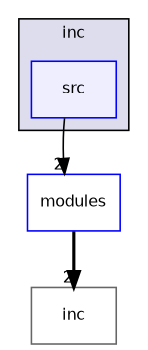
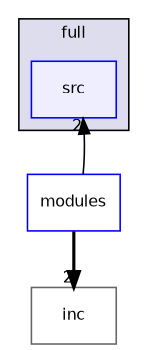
  digraph {
    compound=true
    node [color=blue fontname=Helvetica fontsize=10 shape=box style=filled]
    edge [headlabel=2 labeldistance=1.5 labelfontname=Helvetica labelfontsize=10]
    n1 [fillcolor="#eeeeff" label=src pencolor=black]
    n2 [fillcolor=white label=modules]
    n3 [color=gray40 label=inc style=""]
    subgraph cluster_1 {
      bgcolor="#ddddee"
      fontname=Helvetica
      fontsize=10
-     label=inc
+     label=full
      pencolor=black
      n1
    }
-   n1 -> n2 [style=solid]
+   n2 -> n1 [style=solid]
    n2 -> n3 [style=bold]
  }
